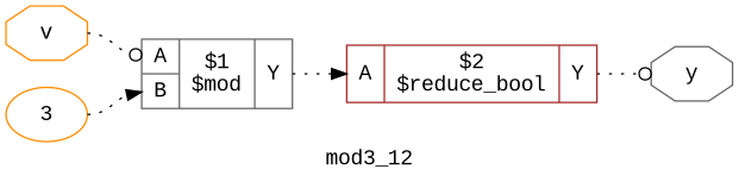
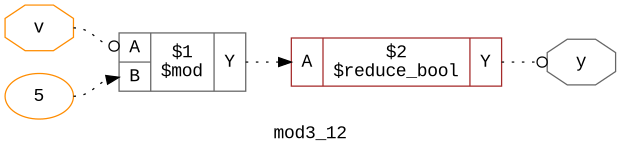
  digraph {
    label=mod3_12
    rankdir=LR
    remincross=true
    fontname="Liberation Mono"
    node [color=darkorange shape=octagon fontname="Liberation Mono"]
    edge [color=black headport="p5:w" style=dotted tailport=e arrowhead=odot fontname="Liberation Mono"]
    n1 [fontcolor=black label=v]
    n2 [label="{{<p5> A|<p6> B}|$1\n$mod|{<p7> Y}}" shape=record color=gray40]
    n3 [color=gray40 fontcolor=black label=y]
-   n4 [label=3 shape=""]
+   n4 [label=5 shape=""]
    n5 [label="{{<p5> A}|$2\n$reduce_bool|{<p7> Y}}" shape=record color=brown]
    n1 -> n2
    n2 -> n5 [tailport="p7:e" arrowhead=normal]
    n4 -> n2 [headport="p6:w" arrowhead=normal]
    n5 -> n3 [headport=w tailport="p7:e"]
  }
